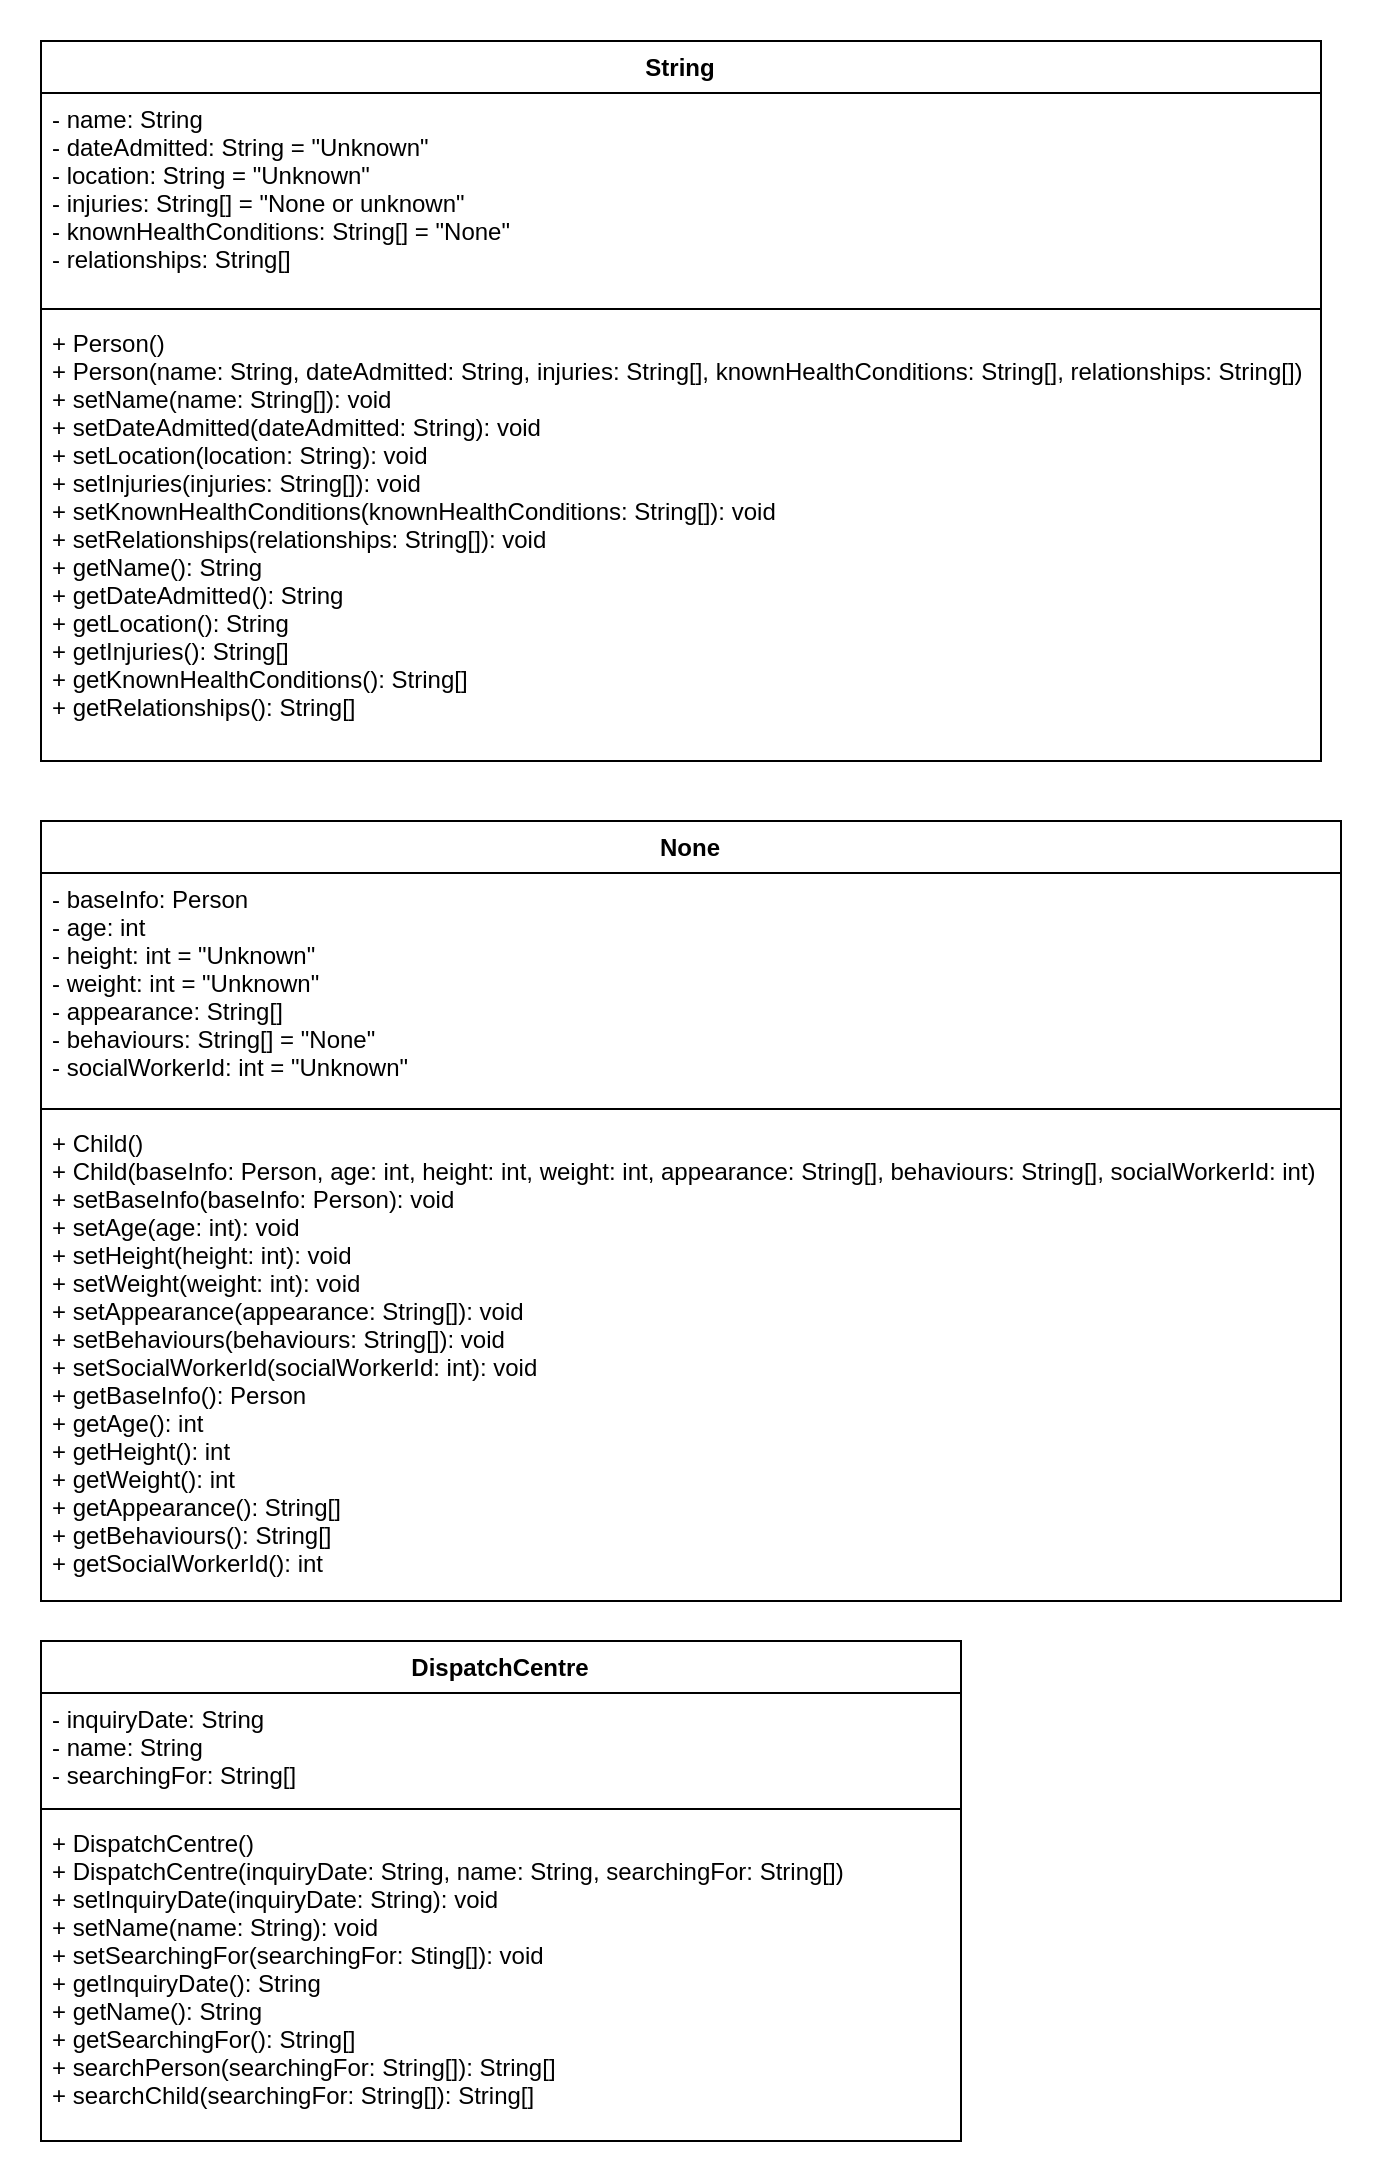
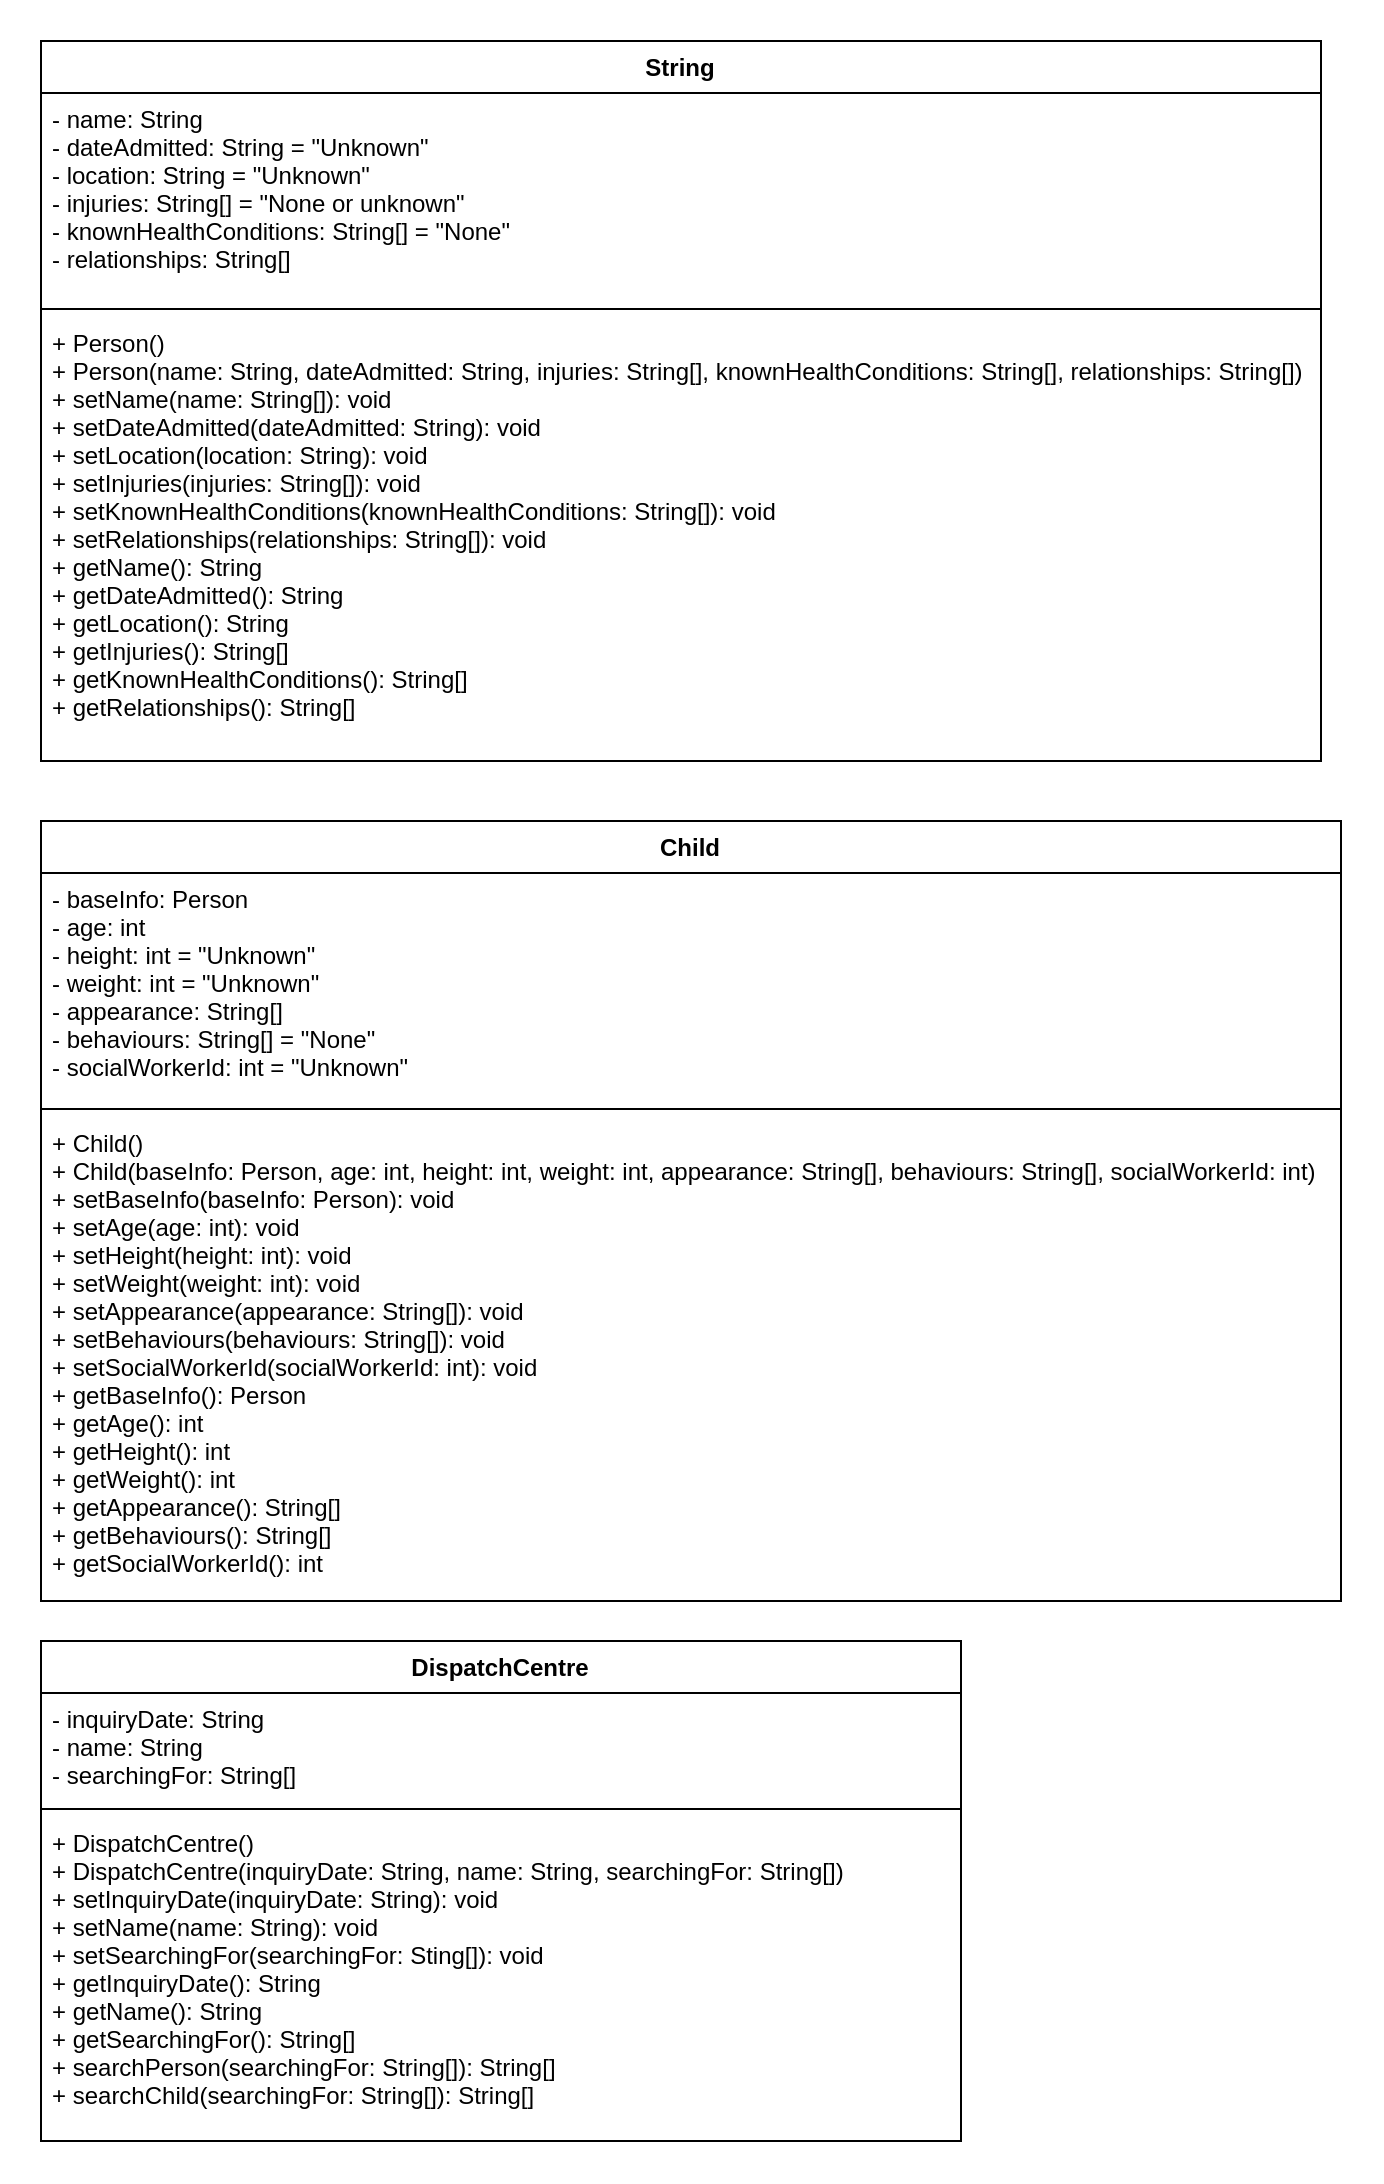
  <mxCell id="0" />
  <mxCell id="1" parent="0" />
  <mxCell id="2" value="String" style="swimlane;fontStyle=1;align=center;verticalAlign=top;childLayout=stackLayout;horizontal=1;startSize=26;horizontalStack=0;resizeParent=1;resizeParentMax=0;resizeLast=0;collapsible=1;marginBottom=0;" vertex="1" parent="1"><mxGeometry x="20" y="20" width="640" height="360" as="geometry" /></mxCell>
  <mxCell id="3" value="- name: String&#10;- dateAdmitted: String = &quot;Unknown&quot;&#10;- location: String = &quot;Unknown&quot;&#10;- injuries: String[] = &quot;None or unknown&quot;&#10;- knownHealthConditions: String[] = &quot;None&quot;&#10;- relationships: String[]" style="text;strokeColor=none;fillColor=none;align=left;verticalAlign=top;spacingLeft=4;spacingRight=4;overflow=hidden;rotatable=0;points=[[0,0.5],[1,0.5]];portConstraint=eastwest;" vertex="1" parent="2"><mxGeometry y="26" width="640" height="104" as="geometry" /></mxCell>
  <mxCell id="4" value="" style="line;strokeWidth=1;fillColor=none;align=left;verticalAlign=middle;spacingTop=-1;spacingLeft=3;spacingRight=3;rotatable=0;labelPosition=right;points=[];portConstraint=eastwest;strokeColor=inherit;" vertex="1" parent="2"><mxGeometry y="130" width="640" height="8" as="geometry" /></mxCell>
  <mxCell id="5" value="+ Person()&#10;+ Person(name: String, dateAdmitted: String, injuries: String[], knownHealthConditions: String[], relationships: String[])&#10;+ setName(name: String[]): void&#10;+ setDateAdmitted(dateAdmitted: String): void&#10;+ setLocation(location: String): void&#10;+ setInjuries(injuries: String[]): void&#10;+ setKnownHealthConditions(knownHealthConditions: String[]): void&#10;+ setRelationships(relationships: String[]): void&#10;+ getName(): String&#10;+ getDateAdmitted(): String&#10;+ getLocation(): String&#10;+ getInjuries(): String[]&#10;+ getKnownHealthConditions(): String[]&#10;+ getRelationships(): String[]" style="text;strokeColor=none;fillColor=none;align=left;verticalAlign=top;spacingLeft=4;spacingRight=4;overflow=hidden;rotatable=0;points=[[0,0.5],[1,0.5]];portConstraint=eastwest;" vertex="1" parent="2"><mxGeometry y="138" width="640" height="222" as="geometry" /></mxCell>
- <mxCell id="6" value="None" style="swimlane;fontStyle=1;align=center;verticalAlign=top;childLayout=stackLayout;horizontal=1;startSize=26;horizontalStack=0;resizeParent=1;resizeParentMax=0;resizeLast=0;collapsible=1;marginBottom=0;" vertex="1" parent="1"><mxGeometry x="20" y="410" width="650" height="390" as="geometry" /></mxCell>
+ <mxCell id="6" value="Child" style="swimlane;fontStyle=1;align=center;verticalAlign=top;childLayout=stackLayout;horizontal=1;startSize=26;horizontalStack=0;resizeParent=1;resizeParentMax=0;resizeLast=0;collapsible=1;marginBottom=0;" vertex="1" parent="1"><mxGeometry x="20" y="410" width="650" height="390" as="geometry" /></mxCell>
  <mxCell id="7" value="- baseInfo: Person&#10;- age: int&#10;- height: int = &quot;Unknown&quot;&#10;- weight: int = &quot;Unknown&quot;&#10;- appearance: String[]&#10;- behaviours: String[] = &quot;None&quot;&#10;- socialWorkerId: int = &quot;Unknown&quot;" style="text;strokeColor=none;fillColor=none;align=left;verticalAlign=top;spacingLeft=4;spacingRight=4;overflow=hidden;rotatable=0;points=[[0,0.5],[1,0.5]];portConstraint=eastwest;" vertex="1" parent="6"><mxGeometry y="26" width="650" height="114" as="geometry" /></mxCell>
  <mxCell id="8" value="" style="line;strokeWidth=1;fillColor=none;align=left;verticalAlign=middle;spacingTop=-1;spacingLeft=3;spacingRight=3;rotatable=0;labelPosition=right;points=[];portConstraint=eastwest;strokeColor=inherit;" vertex="1" parent="6"><mxGeometry y="140" width="650" height="8" as="geometry" /></mxCell>
  <mxCell id="9" value="+ Child()&#10;+ Child(baseInfo: Person, age: int, height: int, weight: int, appearance: String[], behaviours: String[], socialWorkerId: int)&#10;+ setBaseInfo(baseInfo: Person): void&#10;+ setAge(age: int): void&#10;+ setHeight(height: int): void&#10;+ setWeight(weight: int): void&#10;+ setAppearance(appearance: String[]): void&#10;+ setBehaviours(behaviours: String[]): void&#10;+ setSocialWorkerId(socialWorkerId: int): void&#10;+ getBaseInfo(): Person&#10;+ getAge(): int&#10;+ getHeight(): int&#10;+ getWeight(): int&#10;+ getAppearance(): String[]&#10;+ getBehaviours(): String[]&#10;+ getSocialWorkerId(): int" style="text;strokeColor=none;fillColor=none;align=left;verticalAlign=top;spacingLeft=4;spacingRight=4;overflow=hidden;rotatable=0;points=[[0,0.5],[1,0.5]];portConstraint=eastwest;" vertex="1" parent="6"><mxGeometry y="148" width="650" height="242" as="geometry" /></mxCell>
  <mxCell id="10" value="DispatchCentre" style="swimlane;fontStyle=1;align=center;verticalAlign=top;childLayout=stackLayout;horizontal=1;startSize=26;horizontalStack=0;resizeParent=1;resizeParentMax=0;resizeLast=0;collapsible=1;marginBottom=0;" vertex="1" parent="1"><mxGeometry x="20" y="820" width="460" height="250" as="geometry" /></mxCell>
  <mxCell id="11" value="- inquiryDate: String&#10;- name: String&#10;- searchingFor: String[]" style="text;strokeColor=none;fillColor=none;align=left;verticalAlign=top;spacingLeft=4;spacingRight=4;overflow=hidden;rotatable=0;points=[[0,0.5],[1,0.5]];portConstraint=eastwest;" vertex="1" parent="10"><mxGeometry y="26" width="460" height="54" as="geometry" /></mxCell>
  <mxCell id="12" value="" style="line;strokeWidth=1;fillColor=none;align=left;verticalAlign=middle;spacingTop=-1;spacingLeft=3;spacingRight=3;rotatable=0;labelPosition=right;points=[];portConstraint=eastwest;strokeColor=inherit;" vertex="1" parent="10"><mxGeometry y="80" width="460" height="8" as="geometry" /></mxCell>
  <mxCell id="13" value="+ DispatchCentre()&#10;+ DispatchCentre(inquiryDate: String, name: String, searchingFor: String[])&#10;+ setInquiryDate(inquiryDate: String): void&#10;+ setName(name: String): void&#10;+ setSearchingFor(searchingFor: Sting[]): void&#10;+ getInquiryDate(): String&#10;+ getName(): String&#10;+ getSearchingFor(): String[]&#10;+ searchPerson(searchingFor: String[]): String[]&#10;+ searchChild(searchingFor: String[]): String[]" style="text;strokeColor=none;fillColor=none;align=left;verticalAlign=top;spacingLeft=4;spacingRight=4;overflow=hidden;rotatable=0;points=[[0,0.5],[1,0.5]];portConstraint=eastwest;" vertex="1" parent="10"><mxGeometry y="88" width="460" height="162" as="geometry" /></mxCell>
